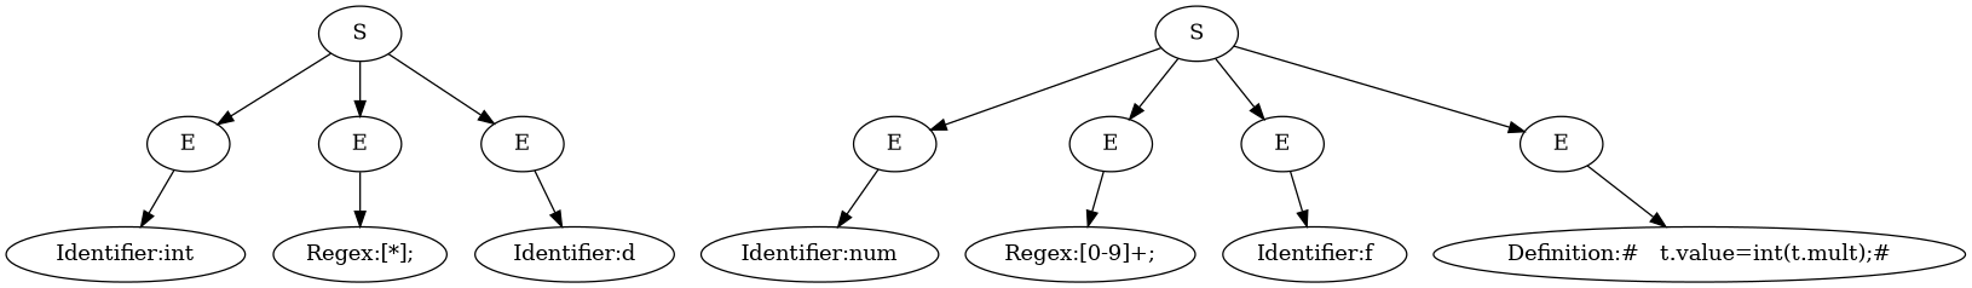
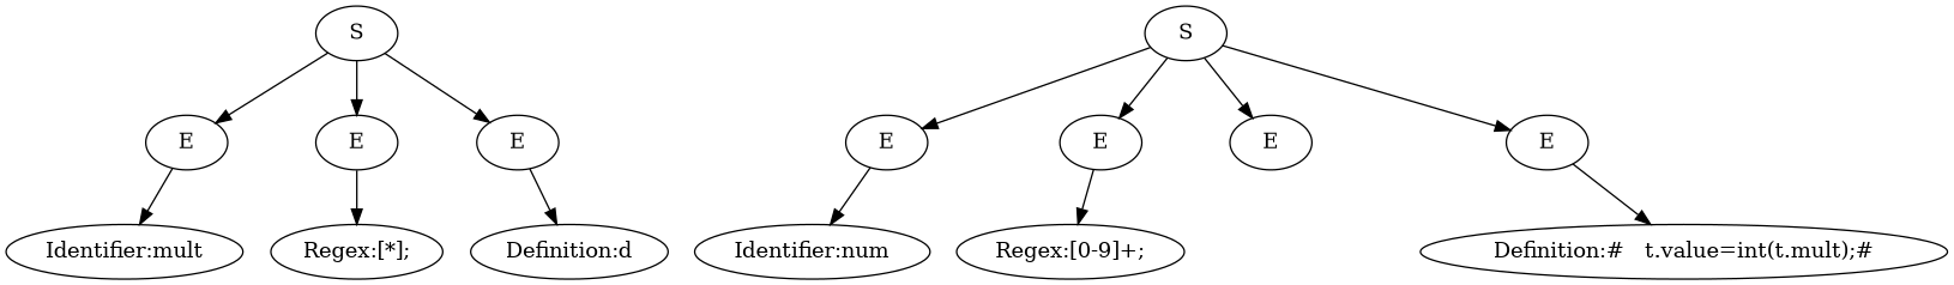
  digraph {
    ordering=out
-   n1 [label="Identifier:int"]
+   n1 [label="Identifier:mult"]
    n2 [label=E]
    n3 [label="Regex:[\*];"]
    n4 [label=E]
-   n5 [label="Identifier:d"]
+   n5 [label="Definition:d"]
    n6 [label=E]
    n7 [label=S]
    n8 [label="Identifier:num"]
    n9 [label=E]
    n10 [label="Regex:[0-9]+;"]
    n11 [label=E]
-   n12 [label="Identifier:f"]
    n13 [label=E]
    n14 [label="Definition:#   t.value=int(t.mult);#"]
    n15 [label=E]
    n16 [label=S]
    n2 -> n1
    n4 -> n3
    n6 -> n5
    n7 -> n2
    n7 -> n4
    n7 -> n6
    n9 -> n8
    n11 -> n10
-   n13 -> n12
    n15 -> n14
    n16 -> n9
    n16 -> n11
    n16 -> n13
    n16 -> n15
  }
